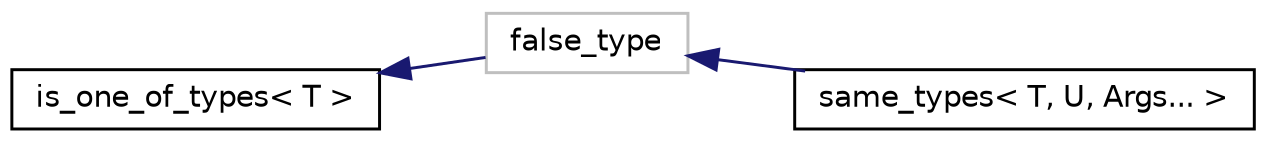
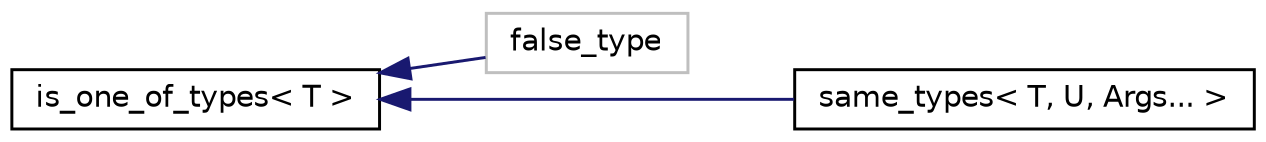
  digraph {
    rankdir=LR
    node [color=black fillcolor=white fontname=Helvetica fontsize=10 shape=record style=filled]
    edge [color=midnightblue dir=back fontname=Helvetica fontsize=10 labelfontname=Helvetica labelfontsize=10 style=solid]
    n1 [color=grey75 height=0.2 label=false_type width=0.4]
    n2 [height=0.2 label="same_types\< T, U, Args... \>" width=0.4]
    n3 [height=0.2 label="is_one_of_types\< T \>" width=0.4]
-   n1 -> n2
+   n3 -> n2
    n3 -> n1
  }
